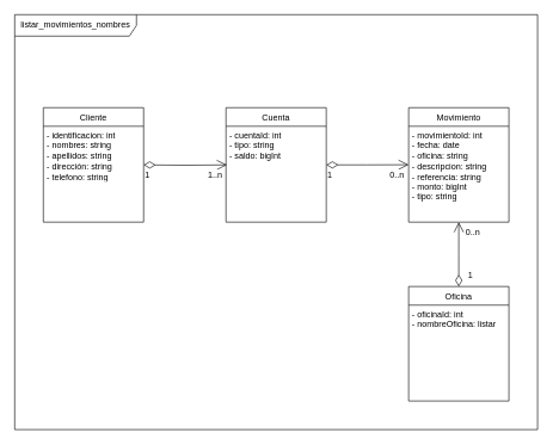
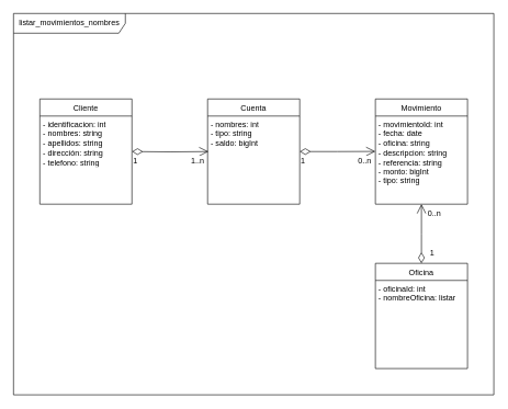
  <mxCell id="0" />
  <mxCell id="1" parent="0" />
  <mxCell id="2" value="listar_movimientos_nombres" style="shape=umlFrame;whiteSpace=wrap;html=1;width=170;height=30;" parent="1" vertex="1"><mxGeometry x="20" y="20" width="730" height="580" as="geometry" /></mxCell>
  <mxCell id="3" value="Movimiento" style="swimlane;fontStyle=0;childLayout=stackLayout;horizontal=1;startSize=26;fillColor=none;horizontalStack=0;resizeParent=1;resizeParentMax=0;resizeLast=0;collapsible=1;marginBottom=0;" parent="1" vertex="1"><mxGeometry x="570" y="150" width="140" height="160" as="geometry" /></mxCell>
  <mxCell id="4" value="- movimientoId: int&lt;br&gt;- fecha: date&lt;br&gt;- oficina: string&lt;br&gt;- descripcion: string&lt;br&gt;- referencia: string&lt;br&gt;- monto: bigInt&lt;br&gt;- tipo: string" style="text;strokeColor=none;fillColor=none;align=left;verticalAlign=top;spacingLeft=4;spacingRight=4;overflow=hidden;rotatable=0;points=[[0,0.5],[1,0.5]];portConstraint=eastwest;spacing=1;spacingBottom=10;html=1;" parent="3" vertex="1"><mxGeometry y="26" width="140" height="134" as="geometry" /></mxCell>
  <mxCell id="5" value="Cuenta" style="swimlane;fontStyle=0;childLayout=stackLayout;horizontal=1;startSize=26;fillColor=none;horizontalStack=0;resizeParent=1;resizeParentMax=0;resizeLast=0;collapsible=1;marginBottom=0;" parent="1" vertex="1"><mxGeometry x="315" y="150" width="140" height="160" as="geometry" /></mxCell>
- <mxCell id="6" value="- cuentaId: int&lt;br&gt;- tipo: string&lt;br&gt;- saldo: bigInt&lt;br&gt;" style="text;strokeColor=none;fillColor=none;align=left;verticalAlign=top;spacingLeft=4;spacingRight=4;overflow=hidden;rotatable=0;points=[[0,0.5],[1,0.5]];portConstraint=eastwest;spacing=1;spacingBottom=10;html=1;" parent="5" vertex="1"><mxGeometry y="26" width="140" height="134" as="geometry" /></mxCell>
+ <mxCell id="6" value="- nombres: int&lt;br&gt;- tipo: string&lt;br&gt;- saldo: bigInt&lt;br&gt;" style="text;strokeColor=none;fillColor=none;align=left;verticalAlign=top;spacingLeft=4;spacingRight=4;overflow=hidden;rotatable=0;points=[[0,0.5],[1,0.5]];portConstraint=eastwest;spacing=1;spacingBottom=10;html=1;" parent="5" vertex="1"><mxGeometry y="26" width="140" height="134" as="geometry" /></mxCell>
  <mxCell id="7" value="Cliente" style="swimlane;fontStyle=0;childLayout=stackLayout;horizontal=1;startSize=26;fillColor=none;horizontalStack=0;resizeParent=1;resizeParentMax=0;resizeLast=0;collapsible=1;marginBottom=0;" parent="1" vertex="1"><mxGeometry x="60" y="150" width="140" height="160" as="geometry" /></mxCell>
  <mxCell id="8" value="- identificacion: int&lt;br&gt;- nombres: string&lt;br&gt;- apellidos: string&lt;br&gt;- dirección: string&lt;br&gt;- telefono: string" style="text;strokeColor=none;fillColor=none;align=left;verticalAlign=top;spacingLeft=4;spacingRight=4;overflow=hidden;rotatable=0;points=[[0,0.5],[1,0.5]];portConstraint=eastwest;spacing=1;spacingBottom=10;html=1;" parent="7" vertex="1"><mxGeometry y="26" width="140" height="134" as="geometry" /></mxCell>
  <mxCell id="9" value="" style="endArrow=open;html=1;endSize=12;startArrow=diamondThin;startSize=14;startFill=0;edgeStyle=orthogonalEdgeStyle;rounded=0;fontFamily=Helvetica;fontSize=12;fontColor=default;entryX=0.009;entryY=0.403;entryDx=0;entryDy=0;entryPerimeter=0;" parent="1" target="6" edge="1"><mxGeometry relative="1" as="geometry"><mxPoint x="200" y="230" as="sourcePoint" /><mxPoint x="310" y="230" as="targetPoint" /></mxGeometry></mxCell>
  <mxCell id="10" value="1" style="edgeLabel;resizable=0;html=1;align=left;verticalAlign=top;fontFamily=Helvetica;fontSize=12;fontColor=default;fillColor=none;gradientColor=none;" parent="9" connectable="0" vertex="1"><mxGeometry x="-1" relative="1" as="geometry" /></mxCell>
  <mxCell id="11" value="1..n" style="edgeLabel;resizable=0;html=1;align=right;verticalAlign=top;fontFamily=Helvetica;fontSize=12;fontColor=default;fillColor=none;gradientColor=none;" parent="9" connectable="0" vertex="1"><mxGeometry x="1" relative="1" as="geometry"><mxPoint x="-6" as="offset" /></mxGeometry></mxCell>
  <mxCell id="12" value="" style="endArrow=open;html=1;endSize=12;startArrow=diamondThin;startSize=14;startFill=0;edgeStyle=orthogonalEdgeStyle;rounded=0;fontFamily=Helvetica;fontSize=12;fontColor=default;entryX=0.009;entryY=0.403;entryDx=0;entryDy=0;entryPerimeter=0;exitX=1;exitY=0.5;exitDx=0;exitDy=0;" parent="1" source="5" edge="1"><mxGeometry relative="1" as="geometry"><mxPoint x="460" y="230" as="sourcePoint" /><mxPoint x="570" y="229.802" as="targetPoint" /></mxGeometry></mxCell>
  <mxCell id="13" value="1" style="edgeLabel;resizable=0;html=1;align=left;verticalAlign=top;fontFamily=Helvetica;fontSize=12;fontColor=default;fillColor=none;gradientColor=none;" parent="12" connectable="0" vertex="1"><mxGeometry x="-1" relative="1" as="geometry" /></mxCell>
  <mxCell id="14" value="0..n" style="edgeLabel;resizable=0;html=1;align=right;verticalAlign=top;fontFamily=Helvetica;fontSize=12;fontColor=default;fillColor=none;gradientColor=none;" parent="12" connectable="0" vertex="1"><mxGeometry x="1" relative="1" as="geometry"><mxPoint x="-6" as="offset" /></mxGeometry></mxCell>
  <mxCell id="15" value="Oficina" style="swimlane;fontStyle=0;childLayout=stackLayout;horizontal=1;startSize=26;fillColor=none;horizontalStack=0;resizeParent=1;resizeParentMax=0;resizeLast=0;collapsible=1;marginBottom=0;" parent="1" vertex="1"><mxGeometry x="570" y="400" width="140" height="160" as="geometry" /></mxCell>
  <mxCell id="16" value="- oficinaId: int&lt;br&gt;- nombreOficina: listar" style="text;strokeColor=none;fillColor=none;align=left;verticalAlign=top;spacingLeft=4;spacingRight=4;overflow=hidden;rotatable=0;points=[[0,0.5],[1,0.5]];portConstraint=eastwest;spacing=1;spacingBottom=10;html=1;" parent="15" vertex="1"><mxGeometry y="26" width="140" height="134" as="geometry" /></mxCell>
  <mxCell id="17" value="" style="endArrow=open;html=1;endSize=12;startArrow=diamondThin;startSize=14;startFill=0;edgeStyle=orthogonalEdgeStyle;rounded=0;fontFamily=Helvetica;fontSize=12;fontColor=default;exitX=0.5;exitY=0;exitDx=0;exitDy=0;" parent="1" source="15" edge="1"><mxGeometry relative="1" as="geometry"><mxPoint x="465" y="240" as="sourcePoint" /><mxPoint x="640" y="310" as="targetPoint" /></mxGeometry></mxCell>
  <mxCell id="18" value="0..n" style="edgeLabel;resizable=0;html=1;align=right;verticalAlign=top;fontFamily=Helvetica;fontSize=12;fontColor=default;fillColor=none;gradientColor=none;" parent="1" connectable="0" vertex="1"><mxGeometry x="670" y="310.002" as="geometry" /></mxCell>
  <mxCell id="19" value="1" style="edgeLabel;resizable=0;html=1;align=right;verticalAlign=top;fontFamily=Helvetica;fontSize=12;fontColor=default;fillColor=none;gradientColor=none;" parent="1" connectable="0" vertex="1"><mxGeometry x="660" y="370.002" as="geometry" /></mxCell>
